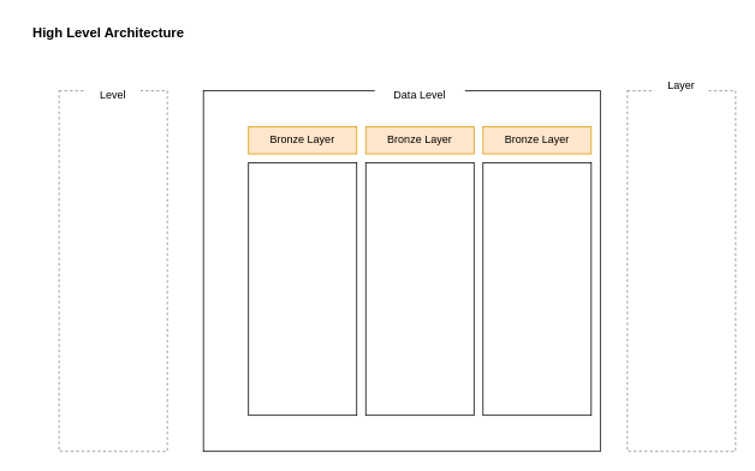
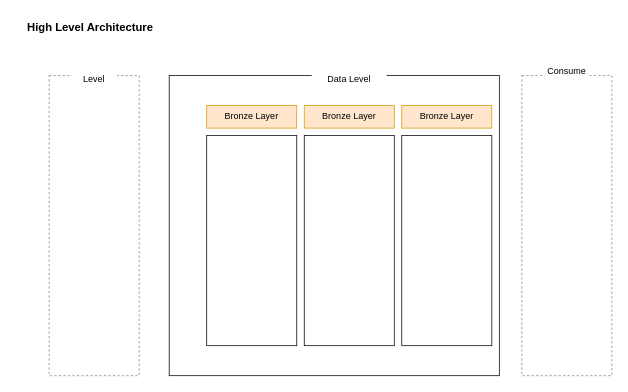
  <mxCell id="0" />
  <mxCell id="1" parent="0" />
  <mxCell id="2" value="High Level Architecture" style="text;html=1;align=center;verticalAlign=middle;whiteSpace=wrap;rounded=0;fontStyle=1;fontSize=15;" vertex="1" parent="1"><mxGeometry x="20" y="20" width="200" height="30" as="geometry" /></mxCell>
  <mxCell id="3" value="" style="rounded=0;whiteSpace=wrap;html=1;dashed=1;strokeColor=#808080;" vertex="1" parent="1"><mxGeometry x="65" y="100" width="120" height="400" as="geometry" /></mxCell>
  <mxCell id="4" value="Level" style="text;html=1;align=center;verticalAlign=middle;whiteSpace=wrap;rounded=0;fillColor=default;" vertex="1" parent="1"><mxGeometry x="95" y="90" width="60" height="30" as="geometry" /></mxCell>
  <mxCell id="5" value="" style="rounded=0;whiteSpace=wrap;html=1;" vertex="1" parent="1"><mxGeometry x="225" y="100" width="440" height="400" as="geometry" /></mxCell>
  <mxCell id="6" value="Data Level" style="text;html=1;align=center;verticalAlign=middle;whiteSpace=wrap;rounded=0;fillColor=default;" vertex="1" parent="1"><mxGeometry x="415" y="90" width="100" height="30" as="geometry" /></mxCell>
  <mxCell id="7" value="" style="rounded=0;whiteSpace=wrap;html=1;dashed=1;strokeColor=#808080;" vertex="1" parent="1"><mxGeometry x="695" y="100" width="120" height="400" as="geometry" /></mxCell>
- <mxCell id="8" value="Layer" style="text;html=1;align=center;verticalAlign=middle;whiteSpace=wrap;rounded=0;fillColor=default;" vertex="1" parent="1"><mxGeometry x="725" y="80" width="60" height="30" as="geometry" /></mxCell>
+ <mxCell id="8" value="Consume" style="text;html=1;align=center;verticalAlign=middle;whiteSpace=wrap;rounded=0;fillColor=default;" vertex="1" parent="1"><mxGeometry x="725" y="80" width="60" height="30" as="geometry" /></mxCell>
  <mxCell id="9" value="" style="rounded=0;whiteSpace=wrap;html=1;" vertex="1" parent="1"><mxGeometry x="275" y="180" width="120" height="280" as="geometry" /></mxCell>
  <mxCell id="10" value="Bronze Layer" style="text;html=1;align=center;verticalAlign=middle;whiteSpace=wrap;rounded=0;fillColor=#ffe6cc;strokeColor=#d79b00;" vertex="1" parent="1"><mxGeometry x="275" y="140" width="120" height="30" as="geometry" /></mxCell>
  <mxCell id="11" value="Bronze Layer" style="text;html=1;align=center;verticalAlign=middle;whiteSpace=wrap;rounded=0;fillColor=#ffe6cc;strokeColor=#d79b00;" vertex="1" parent="1"><mxGeometry x="405" y="140" width="120" height="30" as="geometry" /></mxCell>
  <mxCell id="12" value="Bronze Layer" style="text;html=1;align=center;verticalAlign=middle;whiteSpace=wrap;rounded=0;fillColor=#ffe6cc;strokeColor=#d79b00;" vertex="1" parent="1"><mxGeometry x="535" y="140" width="120" height="30" as="geometry" /></mxCell>
  <mxCell id="13" value="" style="rounded=0;whiteSpace=wrap;html=1;" vertex="1" parent="1"><mxGeometry x="405" y="180" width="120" height="280" as="geometry" /></mxCell>
  <mxCell id="14" value="" style="rounded=0;whiteSpace=wrap;html=1;" vertex="1" parent="1"><mxGeometry x="535" y="180" width="120" height="280" as="geometry" /></mxCell>
